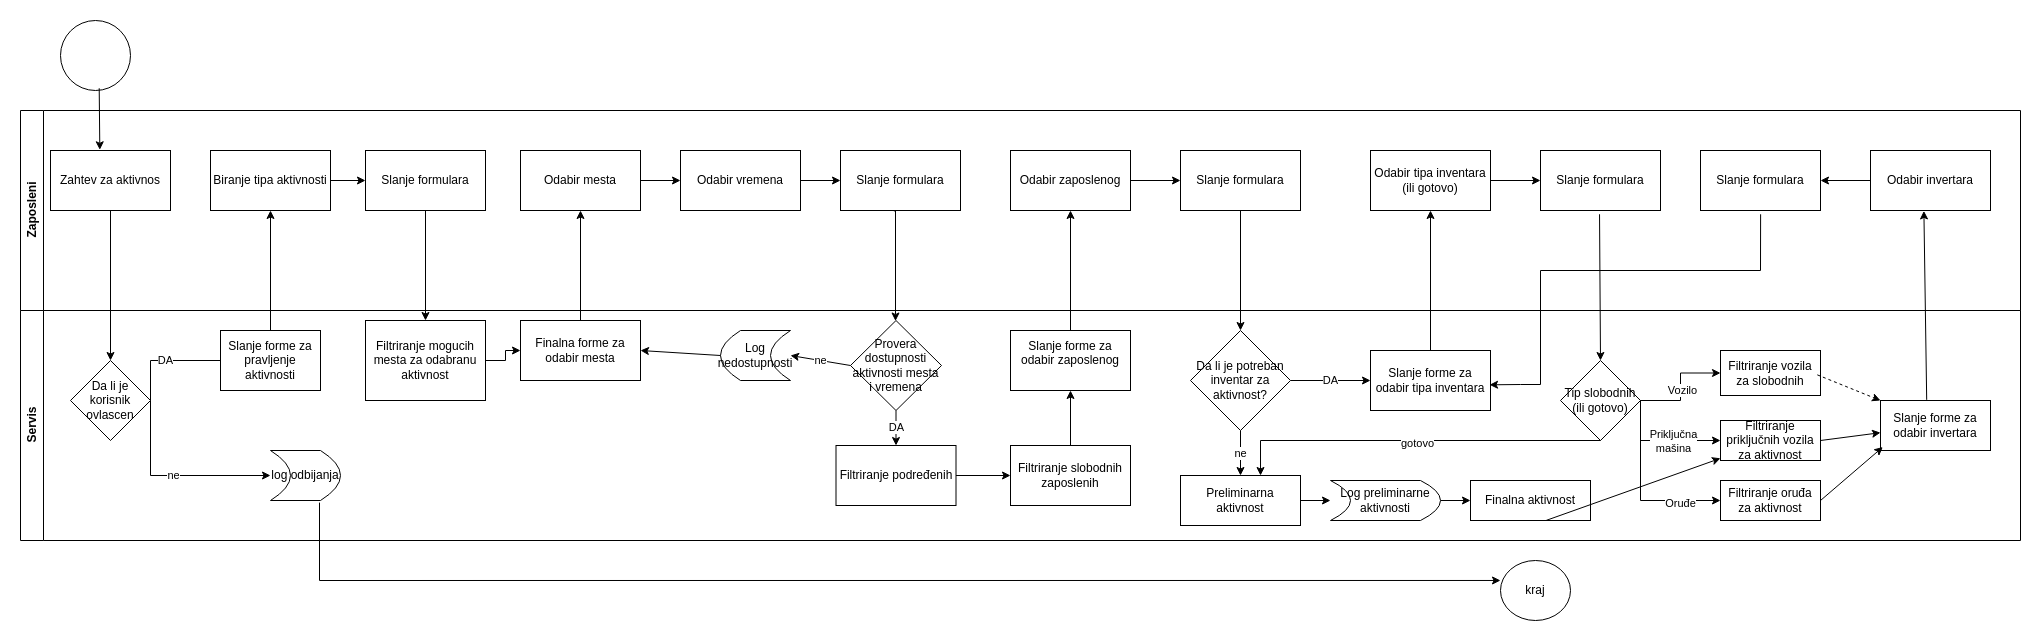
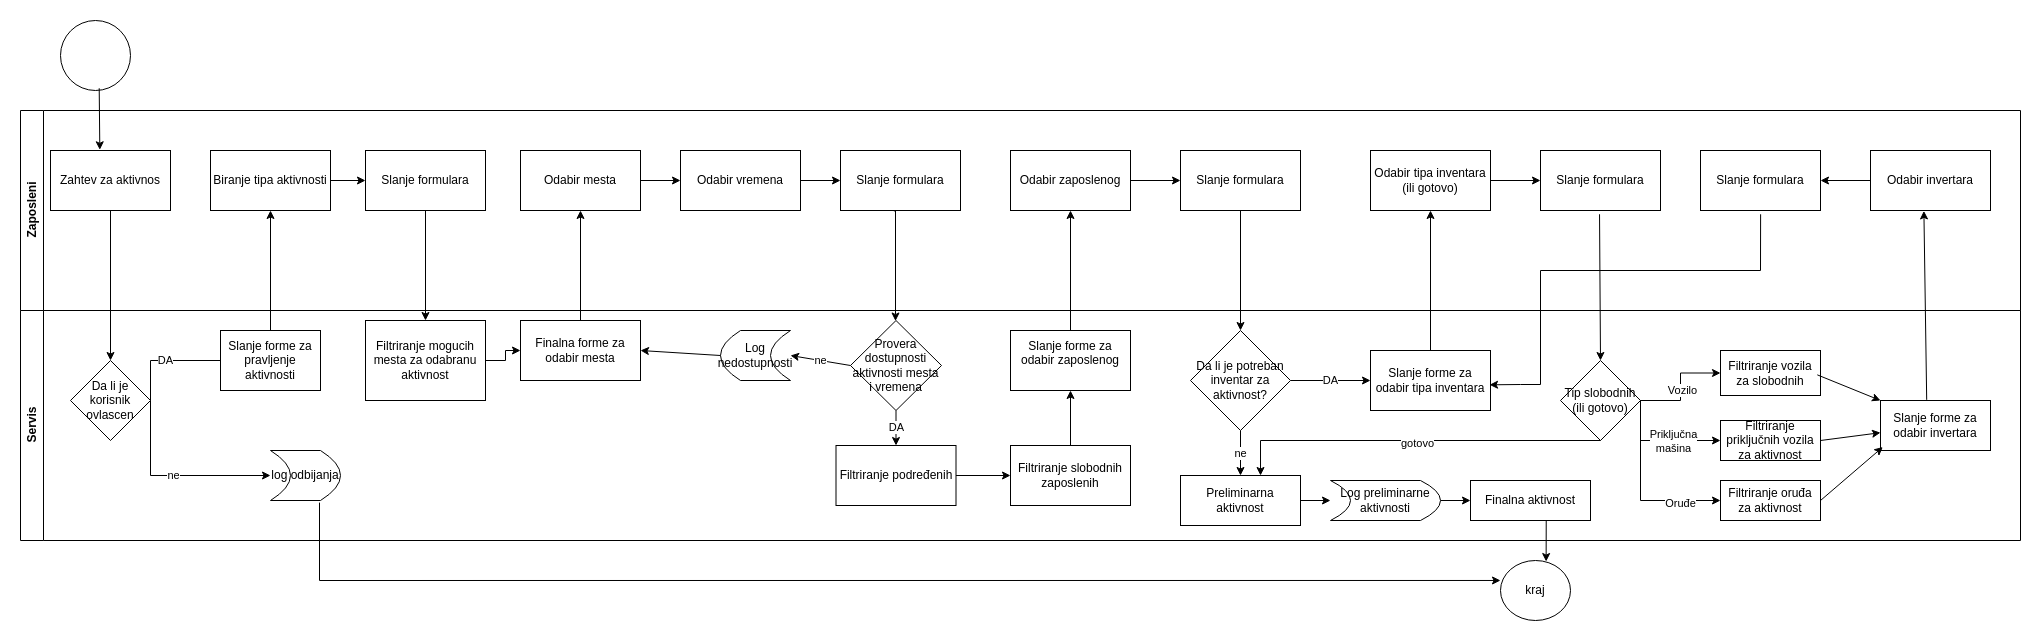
  <mxCell id="0" />
  <mxCell id="1" parent="0" />
  <mxCell id="2" value="Zaposleni" style="swimlane;horizontal=0;whiteSpace=wrap;html=1;" vertex="1" parent="1"><mxGeometry x="20" y="110" width="2000" height="200" as="geometry" /></mxCell>
  <mxCell id="3" value="Zahtev za aktivnos" style="rounded=0;whiteSpace=wrap;html=1;" vertex="1" parent="2"><mxGeometry x="30" y="40" width="120" height="60" as="geometry" /></mxCell>
  <mxCell id="4" value="Biranje tipa aktivnosti " style="rounded=0;whiteSpace=wrap;html=1;" vertex="1" parent="2"><mxGeometry x="190" y="40" width="120" height="60" as="geometry" /></mxCell>
  <mxCell id="5" value="Slanje formulara" style="rounded=0;whiteSpace=wrap;html=1;" vertex="1" parent="2"><mxGeometry x="345" y="40" width="120" height="60" as="geometry" /></mxCell>
  <mxCell id="6" value="" style="endArrow=classic;html=1;rounded=0;exitX=1;exitY=0.5;exitDx=0;exitDy=0;entryX=0;entryY=0.5;entryDx=0;entryDy=0;" edge="1" parent="2" source="4" target="5"><mxGeometry width="50" height="50" relative="1" as="geometry"><mxPoint x="410" y="220" as="sourcePoint" /><mxPoint x="460" y="170" as="targetPoint" /></mxGeometry></mxCell>
  <mxCell id="7" value="" style="edgeStyle=orthogonalEdgeStyle;rounded=0;orthogonalLoop=1;jettySize=auto;html=1;" edge="1" parent="2" source="8" target="10"><mxGeometry relative="1" as="geometry" /></mxCell>
  <mxCell id="8" value="Odabir mesta" style="rounded=0;whiteSpace=wrap;html=1;" vertex="1" parent="2"><mxGeometry x="500" y="40" width="120" height="60" as="geometry" /></mxCell>
  <mxCell id="9" value="" style="edgeStyle=orthogonalEdgeStyle;rounded=0;orthogonalLoop=1;jettySize=auto;html=1;" edge="1" parent="2" source="10" target="11"><mxGeometry relative="1" as="geometry" /></mxCell>
  <mxCell id="10" value="Odabir vremena" style="rounded=0;whiteSpace=wrap;html=1;" vertex="1" parent="2"><mxGeometry x="660" y="40" width="120" height="60" as="geometry" /></mxCell>
  <mxCell id="11" value="Slanje formulara" style="whiteSpace=wrap;html=1;rounded=0;" vertex="1" parent="2"><mxGeometry x="820" y="40" width="120" height="60" as="geometry" /></mxCell>
  <mxCell id="12" value="" style="edgeStyle=orthogonalEdgeStyle;rounded=0;orthogonalLoop=1;jettySize=auto;html=1;" edge="1" parent="2" source="13" target="14"><mxGeometry relative="1" as="geometry" /></mxCell>
  <mxCell id="13" value="Odabir zaposlenog" style="rounded=0;whiteSpace=wrap;html=1;" vertex="1" parent="2"><mxGeometry x="990" y="40" width="120" height="60" as="geometry" /></mxCell>
  <mxCell id="14" value="Slanje formulara" style="whiteSpace=wrap;html=1;rounded=0;" vertex="1" parent="2"><mxGeometry x="1160" y="40" width="120" height="60" as="geometry" /></mxCell>
  <mxCell id="15" value="" style="edgeStyle=orthogonalEdgeStyle;rounded=0;orthogonalLoop=1;jettySize=auto;html=1;" edge="1" parent="2" source="16" target="17"><mxGeometry relative="1" as="geometry" /></mxCell>
  <mxCell id="16" value="Odabir tipa inventara (ili gotovo)" style="rounded=0;whiteSpace=wrap;html=1;" vertex="1" parent="2"><mxGeometry x="1350" y="40" width="120" height="60" as="geometry" /></mxCell>
  <mxCell id="17" value="Slanje formulara" style="whiteSpace=wrap;html=1;rounded=0;" vertex="1" parent="2"><mxGeometry x="1520" y="40" width="120" height="60" as="geometry" /></mxCell>
  <mxCell id="18" value="Odabir invertara" style="rounded=0;whiteSpace=wrap;html=1;" vertex="1" parent="2"><mxGeometry x="1850" y="40" width="120" height="60" as="geometry" /></mxCell>
  <mxCell id="19" value="Slanje formulara" style="whiteSpace=wrap;html=1;rounded=0;" vertex="1" parent="2"><mxGeometry x="1680" y="40" width="120" height="60" as="geometry" /></mxCell>
  <mxCell id="20" value="" style="edgeStyle=orthogonalEdgeStyle;rounded=0;orthogonalLoop=1;jettySize=auto;html=1;" edge="1" parent="2" source="18" target="19"><mxGeometry relative="1" as="geometry" /></mxCell>
  <mxCell id="21" value="" style="ellipse;whiteSpace=wrap;html=1;" vertex="1" parent="1"><mxGeometry x="60" y="20" width="70" height="70" as="geometry" /></mxCell>
  <mxCell id="22" value="kraj" style="ellipse;whiteSpace=wrap;html=1;" vertex="1" parent="1"><mxGeometry x="1500" y="560" width="70" height="60" as="geometry" /></mxCell>
  <mxCell id="23" value="" style="endArrow=classic;html=1;rounded=0;entryX=0;entryY=0.333;entryDx=0;entryDy=0;entryPerimeter=0;exitX=0.3;exitY=-0.042;exitDx=0;exitDy=0;exitPerimeter=0;" edge="1" parent="1" source="27" target="22"><mxGeometry width="50" height="50" relative="1" as="geometry"><mxPoint x="430" y="510" as="sourcePoint" /><mxPoint x="480" y="460" as="targetPoint" /><Array as="points"><mxPoint x="319" y="580" /></Array></mxGeometry></mxCell>
  <mxCell id="24" value="Servis" style="swimlane;horizontal=0;whiteSpace=wrap;html=1;" vertex="1" parent="1"><mxGeometry x="20" y="310" width="2000" height="230" as="geometry" /></mxCell>
  <mxCell id="25" value="Da li je korisnik ovlascen" style="rhombus;whiteSpace=wrap;html=1;" vertex="1" parent="24"><mxGeometry x="50" y="50" width="80" height="80" as="geometry" /></mxCell>
  <mxCell id="26" value="DA" style="endArrow=none;html=1;rounded=0;exitX=1;exitY=0.5;exitDx=0;exitDy=0;entryX=0;entryY=0.5;entryDx=0;entryDy=0;" edge="1" parent="24" source="25"><mxGeometry width="50" height="50" relative="1" as="geometry"><mxPoint x="410" y="50" as="sourcePoint" /><mxPoint x="200" y="50" as="targetPoint" /><Array as="points"><mxPoint x="130" y="50" /></Array></mxGeometry></mxCell>
  <mxCell id="27" value="log odbijanja" style="shape=dataStorage;whiteSpace=wrap;html=1;fixedSize=1;size=20;direction=west;" vertex="1" parent="24"><mxGeometry x="250" y="140" width="70" height="50" as="geometry" /></mxCell>
  <mxCell id="28" value="ne" style="endArrow=classic;html=1;rounded=0;exitX=1;exitY=0.5;exitDx=0;exitDy=0;" edge="1" parent="24" source="25"><mxGeometry width="50" height="50" relative="1" as="geometry"><mxPoint x="410" y="200" as="sourcePoint" /><mxPoint x="250" y="165" as="targetPoint" /><Array as="points"><mxPoint x="130" y="165" /></Array></mxGeometry></mxCell>
  <mxCell id="29" value="Slanje forme za pravljenje aktivnosti" style="rounded=0;whiteSpace=wrap;html=1;" vertex="1" parent="24"><mxGeometry x="200" y="20" width="100" height="60" as="geometry" /></mxCell>
  <mxCell id="30" value="" style="edgeStyle=orthogonalEdgeStyle;rounded=0;orthogonalLoop=1;jettySize=auto;html=1;" edge="1" parent="24" source="31" target="32"><mxGeometry relative="1" as="geometry" /></mxCell>
  <mxCell id="31" value="Filtriranje mogucih mesta za odabranu aktivnost" style="rounded=0;whiteSpace=wrap;html=1;" vertex="1" parent="24"><mxGeometry x="344.997" y="10" width="120" height="80" as="geometry" /></mxCell>
  <mxCell id="32" value="Finalna forme za odabir mesta" style="rounded=0;whiteSpace=wrap;html=1;" vertex="1" parent="24"><mxGeometry x="500" y="10" width="120" height="60" as="geometry" /></mxCell>
  <mxCell id="33" value="DA" style="edgeStyle=orthogonalEdgeStyle;rounded=0;orthogonalLoop=1;jettySize=auto;html=1;" edge="1" parent="24" source="34" target="39"><mxGeometry relative="1" as="geometry" /></mxCell>
  <mxCell id="34" value="Provera dostupnosti aktivnosti mesta i vremena" style="rhombus;whiteSpace=wrap;html=1;" vertex="1" parent="24"><mxGeometry x="830" y="10" width="91" height="90" as="geometry" /></mxCell>
  <mxCell id="35" value="Log nedostupnosti" style="shape=dataStorage;whiteSpace=wrap;html=1;fixedSize=1;" vertex="1" parent="24"><mxGeometry x="700" y="20" width="70" height="50" as="geometry" /></mxCell>
  <mxCell id="36" value="ne" style="endArrow=classic;html=1;rounded=0;exitX=0;exitY=0.5;exitDx=0;exitDy=0;entryX=1;entryY=0.5;entryDx=0;entryDy=0;" edge="1" parent="24" source="34" target="35"><mxGeometry width="50" height="50" relative="1" as="geometry"><mxPoint x="560" y="50" as="sourcePoint" /><mxPoint x="790" y="140" as="targetPoint" /></mxGeometry></mxCell>
  <mxCell id="37" value="" style="endArrow=classic;html=1;rounded=0;exitX=0;exitY=0.5;exitDx=0;exitDy=0;entryX=1;entryY=0.5;entryDx=0;entryDy=0;" edge="1" parent="24" source="35" target="32"><mxGeometry width="50" height="50" relative="1" as="geometry"><mxPoint x="610" y="50" as="sourcePoint" /><mxPoint x="660" as="targetPoint" /></mxGeometry></mxCell>
  <mxCell id="38" value="" style="edgeStyle=orthogonalEdgeStyle;rounded=0;orthogonalLoop=1;jettySize=auto;html=1;" edge="1" parent="24" source="39" target="41"><mxGeometry relative="1" as="geometry" /></mxCell>
  <mxCell id="39" value="Filtriranje podređenih" style="whiteSpace=wrap;html=1;" vertex="1" parent="24"><mxGeometry x="815.5" y="135" width="120" height="60" as="geometry" /></mxCell>
  <mxCell id="40" value="" style="edgeStyle=orthogonalEdgeStyle;rounded=0;orthogonalLoop=1;jettySize=auto;html=1;" edge="1" parent="24" source="41" target="42"><mxGeometry relative="1" as="geometry" /></mxCell>
  <mxCell id="41" value="&lt;div&gt;Filtriranje slobodnih zaposlenih&lt;br&gt;&lt;/div&gt;" style="whiteSpace=wrap;html=1;" vertex="1" parent="24"><mxGeometry x="990" y="135" width="120" height="60" as="geometry" /></mxCell>
  <mxCell id="42" value="&#10;&lt;br&gt;Slanje forme za odabir zaposlenog&lt;div&gt;&lt;br&gt;&lt;/div&gt;&#10;&#10;" style="whiteSpace=wrap;html=1;" vertex="1" parent="24"><mxGeometry x="990" y="20" width="120" height="60" as="geometry" /></mxCell>
  <mxCell id="43" value="ne" style="edgeStyle=orthogonalEdgeStyle;rounded=0;orthogonalLoop=1;jettySize=auto;html=1;" edge="1" parent="24" source="45" target="46"><mxGeometry relative="1" as="geometry" /></mxCell>
  <mxCell id="44" value="DA" style="edgeStyle=orthogonalEdgeStyle;rounded=0;orthogonalLoop=1;jettySize=auto;html=1;" edge="1" parent="24" source="45" target="47"><mxGeometry relative="1" as="geometry" /></mxCell>
  <mxCell id="45" value="Da li je potreban inventar za aktivnost?" style="rhombus;whiteSpace=wrap;html=1;" vertex="1" parent="24"><mxGeometry x="1170" y="20" width="100" height="100" as="geometry" /></mxCell>
  <mxCell id="46" value="Preliminarna aktivnost" style="whiteSpace=wrap;html=1;" vertex="1" parent="24"><mxGeometry x="1160" y="165" width="120" height="50" as="geometry" /></mxCell>
  <mxCell id="47" value="Slanje forme za odabir tipa inventara" style="whiteSpace=wrap;html=1;" vertex="1" parent="24"><mxGeometry x="1350" y="40" width="120" height="60" as="geometry" /></mxCell>
  <mxCell id="48" value="" style="edgeStyle=orthogonalEdgeStyle;rounded=0;orthogonalLoop=1;jettySize=auto;html=1;" edge="1" parent="24" source="50" target="53"><mxGeometry relative="1" as="geometry" /></mxCell>
  <mxCell id="49" value="&lt;div&gt;Vozilo&lt;/div&gt;" style="edgeLabel;html=1;align=center;verticalAlign=middle;resizable=0;points=[];" connectable="0" vertex="1" parent="48"><mxGeometry x="-0.045" y="-1" relative="1" as="geometry"><mxPoint as="offset" /></mxGeometry></mxCell>
  <mxCell id="50" value="Tip slobodnih (ili gotovo)" style="rhombus;whiteSpace=wrap;html=1;" vertex="1" parent="24"><mxGeometry x="1540" y="50" width="80" height="80" as="geometry" /></mxCell>
  <mxCell id="51" value="" style="endArrow=classic;html=1;rounded=0;exitX=0.5;exitY=1;exitDx=0;exitDy=0;entryX=0.667;entryY=0;entryDx=0;entryDy=0;entryPerimeter=0;" edge="1" parent="24" source="50" target="46"><mxGeometry width="50" height="50" relative="1" as="geometry"><mxPoint x="1570" y="90" as="sourcePoint" /><mxPoint x="1620" y="40" as="targetPoint" /><Array as="points"><mxPoint x="1240" y="130" /></Array></mxGeometry></mxCell>
  <mxCell id="52" value="gotovo" style="edgeLabel;html=1;align=center;verticalAlign=middle;resizable=0;points=[];" connectable="0" vertex="1" parent="51"><mxGeometry x="-0.018" y="2" relative="1" as="geometry"><mxPoint as="offset" /></mxGeometry></mxCell>
  <mxCell id="53" value="Filtriranje vozila za slobodnih" style="whiteSpace=wrap;html=1;" vertex="1" parent="24"><mxGeometry x="1700" y="40" width="100" height="45" as="geometry" /></mxCell>
  <mxCell id="54" value="Filtriranje priključnih vozila za aktivnost" style="rounded=0;whiteSpace=wrap;html=1;" vertex="1" parent="24"><mxGeometry x="1700" y="110" width="100" height="40" as="geometry" /></mxCell>
  <mxCell id="55" value="" style="endArrow=classic;html=1;rounded=0;entryX=0;entryY=0.5;entryDx=0;entryDy=0;exitX=1;exitY=0.5;exitDx=0;exitDy=0;" edge="1" parent="24" source="50" target="54"><mxGeometry width="50" height="50" relative="1" as="geometry"><mxPoint x="1570" y="90" as="sourcePoint" /><mxPoint x="1620" y="40" as="targetPoint" /><Array as="points"><mxPoint x="1620" y="130" /></Array></mxGeometry></mxCell>
  <mxCell id="56" value="&lt;div&gt;Priključna&lt;/div&gt;&lt;div&gt;mašina&lt;br&gt;&lt;/div&gt;" style="edgeLabel;html=1;align=center;verticalAlign=middle;resizable=0;points=[];" connectable="0" vertex="1" parent="55"><mxGeometry x="0.206" relative="1" as="geometry"><mxPoint as="offset" /></mxGeometry></mxCell>
  <mxCell id="57" value="Filtriranje oruđa za aktivnost" style="rounded=0;whiteSpace=wrap;html=1;" vertex="1" parent="24"><mxGeometry x="1700" y="170" width="100" height="40" as="geometry" /></mxCell>
  <mxCell id="58" value="" style="endArrow=classic;html=1;rounded=0;exitX=1;exitY=0.5;exitDx=0;exitDy=0;entryX=0;entryY=0.5;entryDx=0;entryDy=0;" edge="1" parent="24" source="50" target="57"><mxGeometry width="50" height="50" relative="1" as="geometry"><mxPoint x="1570" y="90" as="sourcePoint" /><mxPoint x="1620" y="40" as="targetPoint" /><Array as="points"><mxPoint x="1620" y="190" /></Array></mxGeometry></mxCell>
  <mxCell id="59" value="Oruđe" style="edgeLabel;html=1;align=center;verticalAlign=middle;resizable=0;points=[];" connectable="0" vertex="1" parent="58"><mxGeometry x="0.544" y="-2" relative="1" as="geometry"><mxPoint as="offset" /></mxGeometry></mxCell>
  <mxCell id="60" value="Slanje forme za odabir invertara" style="rounded=0;whiteSpace=wrap;html=1;" vertex="1" parent="24"><mxGeometry x="1860" y="90" width="110" height="50" as="geometry" /></mxCell>
- <mxCell id="61" value="" style="endArrow=classic;html=1;rounded=0;exitX=0.968;exitY=0.541;exitDx=0;exitDy=0;exitPerimeter=0;entryX=0;entryY=0;entryDx=0;entryDy=0;dashed=1;" edge="1" parent="24" source="53" target="60"><mxGeometry width="50" height="50" relative="1" as="geometry"><mxPoint x="1570" y="90" as="sourcePoint" /><mxPoint x="1620" y="40" as="targetPoint" /></mxGeometry></mxCell>
+ <mxCell id="61" value="" style="endArrow=classic;html=1;rounded=0;exitX=0.968;exitY=0.541;exitDx=0;exitDy=0;exitPerimeter=0;entryX=0;entryY=0;entryDx=0;entryDy=0;" edge="1" parent="24" source="53" target="60"><mxGeometry width="50" height="50" relative="1" as="geometry"><mxPoint x="1570" y="90" as="sourcePoint" /><mxPoint x="1620" y="40" as="targetPoint" /></mxGeometry></mxCell>
  <mxCell id="62" value="" style="endArrow=classic;html=1;rounded=0;exitX=1;exitY=0.5;exitDx=0;exitDy=0;" edge="1" parent="24" source="54" target="60"><mxGeometry width="50" height="50" relative="1" as="geometry"><mxPoint x="1860" y="90" as="sourcePoint" /><mxPoint x="1910" y="40" as="targetPoint" /></mxGeometry></mxCell>
  <mxCell id="63" value="" style="endArrow=classic;html=1;rounded=0;exitX=1;exitY=0.5;exitDx=0;exitDy=0;entryX=0.021;entryY=0.931;entryDx=0;entryDy=0;entryPerimeter=0;" edge="1" parent="24" source="57" target="60"><mxGeometry width="50" height="50" relative="1" as="geometry"><mxPoint x="1860" y="90" as="sourcePoint" /><mxPoint x="1910" y="40" as="targetPoint" /></mxGeometry></mxCell>
  <mxCell id="64" value="" style="edgeStyle=orthogonalEdgeStyle;rounded=0;orthogonalLoop=1;jettySize=auto;html=1;" edge="1" parent="24" source="65" target="67"><mxGeometry relative="1" as="geometry" /></mxCell>
  <mxCell id="65" value="&lt;div&gt;Log preliminarne&lt;/div&gt;&lt;div&gt;aktivnosti&lt;br&gt;&lt;/div&gt;" style="shape=dataStorage;whiteSpace=wrap;html=1;fixedSize=1;direction=west;" vertex="1" parent="24"><mxGeometry x="1310" y="170" width="110" height="40" as="geometry" /></mxCell>
  <mxCell id="66" value="" style="endArrow=classic;html=1;rounded=0;exitX=1;exitY=0.5;exitDx=0;exitDy=0;entryX=1;entryY=0.5;entryDx=0;entryDy=0;" edge="1" parent="24" source="46" target="65"><mxGeometry width="50" height="50" relative="1" as="geometry"><mxPoint x="1450" y="180" as="sourcePoint" /><mxPoint x="1500" y="130" as="targetPoint" /></mxGeometry></mxCell>
  <mxCell id="67" value="Finalna aktivnost" style="whiteSpace=wrap;html=1;" vertex="1" parent="24"><mxGeometry x="1450" y="170" width="120" height="40" as="geometry" /></mxCell>
  <mxCell id="68" value="" style="endArrow=classic;html=1;rounded=0;exitX=0.5;exitY=1;exitDx=0;exitDy=0;entryX=0.5;entryY=0;entryDx=0;entryDy=0;" edge="1" parent="1" source="3" target="25"><mxGeometry width="50" height="50" relative="1" as="geometry"><mxPoint x="430" y="380" as="sourcePoint" /><mxPoint x="480" y="330" as="targetPoint" /></mxGeometry></mxCell>
  <mxCell id="69" value="" style="endArrow=classic;html=1;rounded=0;exitX=0.5;exitY=0;exitDx=0;exitDy=0;entryX=0.5;entryY=1;entryDx=0;entryDy=0;" edge="1" parent="1" source="29" target="4"><mxGeometry width="50" height="50" relative="1" as="geometry"><mxPoint x="430" y="330" as="sourcePoint" /><mxPoint x="280" y="250" as="targetPoint" /></mxGeometry></mxCell>
  <mxCell id="70" value="" style="endArrow=classic;html=1;rounded=0;exitX=0.5;exitY=1;exitDx=0;exitDy=0;" edge="1" parent="1" source="5" target="31"><mxGeometry width="50" height="50" relative="1" as="geometry"><mxPoint x="430" y="380" as="sourcePoint" /><mxPoint x="426.967" y="330" as="targetPoint" /></mxGeometry></mxCell>
  <mxCell id="71" value="" style="endArrow=classic;html=1;rounded=0;entryX=0.5;entryY=1;entryDx=0;entryDy=0;exitX=0.5;exitY=0;exitDx=0;exitDy=0;" edge="1" parent="1" source="32" target="8"><mxGeometry width="50" height="50" relative="1" as="geometry"><mxPoint x="430" y="380" as="sourcePoint" /><mxPoint x="480" y="330" as="targetPoint" /></mxGeometry></mxCell>
  <mxCell id="72" value="" style="endArrow=classic;html=1;rounded=0;" edge="1" parent="1" target="13"><mxGeometry width="50" height="50" relative="1" as="geometry"><mxPoint x="1070" y="330" as="sourcePoint" /><mxPoint x="1070" y="210" as="targetPoint" /></mxGeometry></mxCell>
  <mxCell id="73" value="" style="endArrow=classic;html=1;rounded=0;exitX=0.5;exitY=1;exitDx=0;exitDy=0;" edge="1" parent="1" source="14"><mxGeometry width="50" height="50" relative="1" as="geometry"><mxPoint x="870" y="360" as="sourcePoint" /><mxPoint x="1240" y="330" as="targetPoint" /></mxGeometry></mxCell>
  <mxCell id="74" value="" style="edgeStyle=orthogonalEdgeStyle;rounded=0;orthogonalLoop=1;jettySize=auto;html=1;exitX=0.445;exitY=1.007;exitDx=0;exitDy=0;exitPerimeter=0;" edge="1" parent="1" source="11" target="34"><mxGeometry relative="1" as="geometry"><mxPoint x="899.72" y="210" as="sourcePoint" /><mxPoint x="899.72" y="320" as="targetPoint" /><Array as="points"><mxPoint x="895" y="210" /></Array></mxGeometry></mxCell>
  <mxCell id="75" value="" style="endArrow=classic;html=1;rounded=0;exitX=0.5;exitY=0;exitDx=0;exitDy=0;" edge="1" parent="1" source="47" target="16"><mxGeometry width="50" height="50" relative="1" as="geometry"><mxPoint x="1330" y="360" as="sourcePoint" /><mxPoint x="1430" y="220" as="targetPoint" /></mxGeometry></mxCell>
  <mxCell id="76" value="" style="endArrow=classic;html=1;rounded=0;exitX=0.492;exitY=1.063;exitDx=0;exitDy=0;exitPerimeter=0;entryX=0.5;entryY=0;entryDx=0;entryDy=0;" edge="1" parent="1" source="17" target="50"><mxGeometry width="50" height="50" relative="1" as="geometry"><mxPoint x="1480" y="360" as="sourcePoint" /><mxPoint x="1599.827" y="350" as="targetPoint" /></mxGeometry></mxCell>
  <mxCell id="77" value="" style="endArrow=classic;html=1;rounded=0;exitX=0.42;exitY=-0.013;exitDx=0;exitDy=0;exitPerimeter=0;entryX=0.445;entryY=1.007;entryDx=0;entryDy=0;entryPerimeter=0;" edge="1" parent="1" source="60" target="18"><mxGeometry width="50" height="50" relative="1" as="geometry"><mxPoint x="1880" y="400" as="sourcePoint" /><mxPoint x="1930" y="350" as="targetPoint" /></mxGeometry></mxCell>
  <mxCell id="78" value="" style="endArrow=classic;html=1;rounded=0;exitX=0.501;exitY=1.063;exitDx=0;exitDy=0;exitPerimeter=0;entryX=0.992;entryY=0.572;entryDx=0;entryDy=0;entryPerimeter=0;" edge="1" parent="1" source="19" target="47"><mxGeometry width="50" height="50" relative="1" as="geometry"><mxPoint x="1670" y="340" as="sourcePoint" /><mxPoint x="1720" y="290" as="targetPoint" /><Array as="points"><mxPoint x="1760" y="270" /><mxPoint x="1540" y="270" /><mxPoint x="1540" y="384" /><mxPoint x="1520" y="384" /></Array></mxGeometry></mxCell>
- <mxCell id="79" value="" style="endArrow=classic;html=1;rounded=0;exitX=0.631;exitY=0.997;exitDx=0;exitDy=0;exitPerimeter=0;" edge="1" parent="1" source="67" target="54"><mxGeometry width="50" height="50" relative="1" as="geometry"><mxPoint x="1540" y="520" as="sourcePoint" /><mxPoint x="1520" y="440" as="targetPoint" /></mxGeometry></mxCell>
+ <mxCell id="79" value="" style="endArrow=classic;html=1;rounded=0;entryX=0.652;entryY=0.017;entryDx=0;entryDy=0;entryPerimeter=0;exitX=0.631;exitY=0.997;exitDx=0;exitDy=0;exitPerimeter=0;" edge="1" parent="1" source="67" target="22"><mxGeometry width="50" height="50" relative="1" as="geometry"><mxPoint x="1540" y="520" as="sourcePoint" /><mxPoint x="1520" y="440" as="targetPoint" /></mxGeometry></mxCell>
  <mxCell id="80" value="" style="endArrow=classic;html=1;rounded=0;exitX=0.553;exitY=0.968;exitDx=0;exitDy=0;entryX=0.411;entryY=-0.012;entryDx=0;entryDy=0;entryPerimeter=0;exitPerimeter=0;" edge="1" parent="1" source="21" target="3"><mxGeometry width="50" height="50" relative="1" as="geometry"><mxPoint x="840" y="310" as="sourcePoint" /><mxPoint x="890" y="260" as="targetPoint" /></mxGeometry></mxCell>
